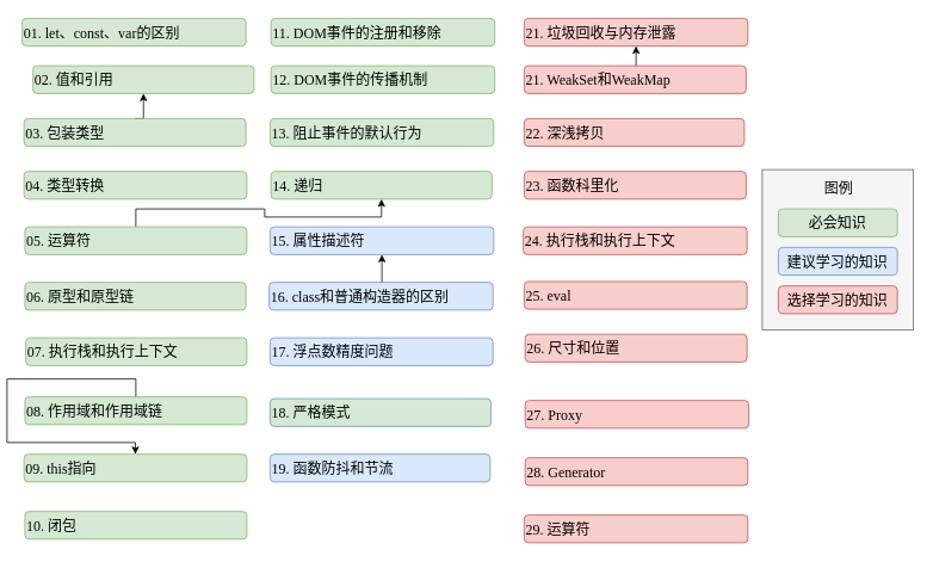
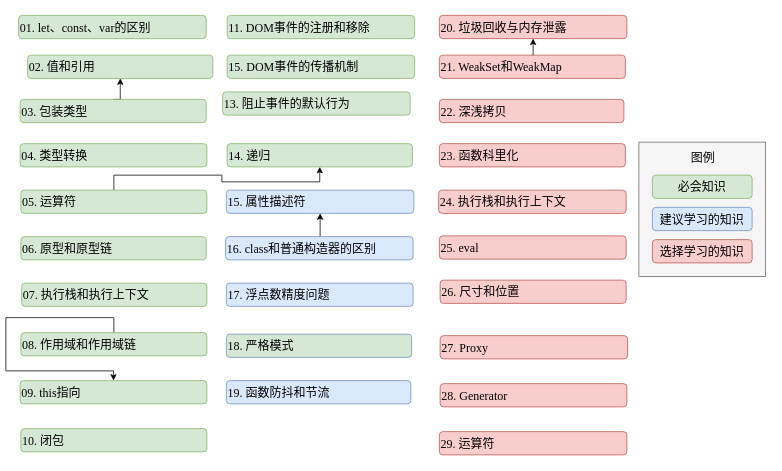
  <mxCell id="0" />
  <mxCell id="1" parent="0" />
  <mxCell id="2" value="&lt;font color=&quot;#000000&quot;&gt;02. 值和引用&lt;/font&gt;" style="rounded=1;whiteSpace=wrap;html=1;fillColor=#d5e8d4;strokeColor=#82b366;fontSize=16;fontFamily=Roboto Mono;align=left;" parent="1" vertex="1"><mxGeometry x="32" y="73" width="247" height="31" as="geometry" /></mxCell>
- <mxCell id="3" value="&lt;font color=&quot;#000000&quot;&gt;21. 垃圾回收与内存泄露&lt;/font&gt;" style="rounded=1;whiteSpace=wrap;html=1;fillColor=#f8cecc;strokeColor=#b85450;fontSize=16;fontFamily=Roboto Mono;align=left;" parent="1" vertex="1"><mxGeometry x="581" y="20" width="250" height="31" as="geometry" /></mxCell>
+ <mxCell id="3" value="&lt;font color=&quot;#000000&quot;&gt;20. 垃圾回收与内存泄露&lt;/font&gt;" style="rounded=1;whiteSpace=wrap;html=1;fillColor=#f8cecc;strokeColor=#b85450;fontSize=16;fontFamily=Roboto Mono;align=left;" parent="1" vertex="1"><mxGeometry x="581" y="20" width="250" height="31" as="geometry" /></mxCell>
  <mxCell id="4" value="&lt;font color=&quot;#000000&quot;&gt;10. 闭包&lt;/font&gt;" style="rounded=1;whiteSpace=wrap;html=1;fillColor=#d5e8d4;strokeColor=#82b366;fontSize=16;fontFamily=Roboto Mono;align=left;" parent="1" vertex="1"><mxGeometry x="23" y="571" width="248" height="31" as="geometry" /></mxCell>
  <mxCell id="5" value="&lt;font color=&quot;#000000&quot;&gt;22. 深浅拷贝&lt;/font&gt;" style="rounded=1;whiteSpace=wrap;html=1;fillColor=#f8cecc;strokeColor=#b85450;fontSize=16;fontFamily=Roboto Mono;align=left;" parent="1" vertex="1"><mxGeometry x="581" y="132" width="246" height="31" as="geometry" /></mxCell>
  <mxCell id="6" value="&lt;font color=&quot;#000000&quot;&gt;09. this指向&lt;/font&gt;" style="rounded=1;whiteSpace=wrap;html=1;fillColor=#d5e8d4;strokeColor=#82b366;fontSize=16;fontFamily=Roboto Mono;align=left;" parent="1" vertex="1"><mxGeometry x="22" y="507" width="249" height="31" as="geometry" /></mxCell>
  <mxCell id="7" value="&lt;font color=&quot;#000000&quot;&gt;15. 属性描述符&lt;/font&gt;" style="rounded=1;whiteSpace=wrap;html=1;fillColor=#dae8fc;strokeColor=#6c8ebf;fontSize=16;fontFamily=Roboto Mono;align=left;" parent="1" vertex="1"><mxGeometry x="297" y="253" width="250" height="31" as="geometry" /></mxCell>
  <mxCell id="8" style="edgeStyle=orthogonalEdgeStyle;rounded=0;orthogonalLoop=1;jettySize=auto;html=1;exitX=0.5;exitY=0;exitDx=0;exitDy=0;strokeColor=#000000;" edge="1" parent="1" source="9" target="6"><mxGeometry relative="1" as="geometry" /></mxCell>
  <mxCell id="9" value="&lt;font color=&quot;#000000&quot;&gt;08. 作用域和作用域链&lt;/font&gt;" style="rounded=1;whiteSpace=wrap;html=1;fillColor=#d5e8d4;strokeColor=#82b366;fontSize=16;fontFamily=Roboto Mono;align=left;" parent="1" vertex="1"><mxGeometry x="23" y="443" width="248" height="31" as="geometry" /></mxCell>
  <mxCell id="10" style="edgeStyle=orthogonalEdgeStyle;rounded=0;orthogonalLoop=1;jettySize=auto;html=1;exitX=0.5;exitY=0;exitDx=0;exitDy=0;strokeColor=#000000;" edge="1" parent="1" source="11" target="33"><mxGeometry relative="1" as="geometry" /></mxCell>
  <mxCell id="11" value="&lt;font color=&quot;#000000&quot;&gt;05. 运算符&lt;/font&gt;" style="rounded=1;whiteSpace=wrap;html=1;fillColor=#d5e8d4;strokeColor=#82b366;fontSize=16;fontFamily=Roboto Mono;align=left;" parent="1" vertex="1"><mxGeometry x="23" y="253" width="248" height="31" as="geometry" /></mxCell>
  <mxCell id="12" style="edgeStyle=orthogonalEdgeStyle;rounded=0;orthogonalLoop=1;jettySize=auto;html=1;exitX=0.5;exitY=0;exitDx=0;exitDy=0;entryX=0.5;entryY=1;entryDx=0;entryDy=0;strokeColor=#000000;" edge="1" parent="1" source="13" target="2"><mxGeometry relative="1" as="geometry" /></mxCell>
  <mxCell id="13" value="&lt;font color=&quot;#000000&quot;&gt;03. 包装类型&lt;/font&gt;" style="rounded=1;whiteSpace=wrap;html=1;fillColor=#d5e8d4;strokeColor=#82b366;fontSize=16;fontFamily=Roboto Mono;align=left;" parent="1" vertex="1"><mxGeometry x="22" y="132" width="248" height="31" as="geometry" /></mxCell>
  <mxCell id="14" value="&lt;font color=&quot;#000000&quot;&gt;18. 严格模式&lt;/font&gt;" style="rounded=1;whiteSpace=wrap;html=1;fillColor=#d5e8d4;strokeColor=#6c8ebf;fontSize=16;fontFamily=Roboto Mono;align=left;" parent="1" vertex="1"><mxGeometry x="297" y="445" width="247" height="31" as="geometry" /></mxCell>
  <mxCell id="15" value="&lt;font color=&quot;#000000&quot;&gt;17. 浮点数精度问题&lt;/font&gt;" style="rounded=1;whiteSpace=wrap;html=1;fillColor=#dae8fc;strokeColor=#6c8ebf;fontSize=16;fontFamily=Roboto Mono;align=left;" parent="1" vertex="1"><mxGeometry x="297" y="377" width="249" height="31" as="geometry" /></mxCell>
- <mxCell id="16" value="&lt;font color=&quot;#000000&quot;&gt;12. DOM事件的传播机制&lt;/font&gt;" style="rounded=1;whiteSpace=wrap;html=1;fillColor=#d5e8d4;strokeColor=#82b366;fontSize=16;fontFamily=Roboto Mono;align=left;" parent="1" vertex="1"><mxGeometry x="298" y="73" width="250" height="31" as="geometry" /></mxCell>
- <mxCell id="17" value="&lt;font color=&quot;#000000&quot;&gt;13. 阻止事件的默认行为&lt;/font&gt;" style="rounded=1;whiteSpace=wrap;html=1;fillColor=#d5e8d4;strokeColor=#82b366;fontSize=16;fontFamily=Roboto Mono;align=left;" parent="1" vertex="1"><mxGeometry x="297" y="132" width="250" height="31" as="geometry" /></mxCell>
+ <mxCell id="16" value="&lt;font color=&quot;#000000&quot;&gt;15. DOM事件的传播机制&lt;/font&gt;" style="rounded=1;whiteSpace=wrap;html=1;fillColor=#d5e8d4;strokeColor=#82b366;fontSize=16;fontFamily=Roboto Mono;align=left;" parent="1" vertex="1"><mxGeometry x="298" y="73" width="250" height="31" as="geometry" /></mxCell>
+ <mxCell id="17" value="&lt;font color=&quot;#000000&quot;&gt;13. 阻止事件的默认行为&lt;/font&gt;" style="rounded=1;whiteSpace=wrap;html=1;fillColor=#d5e8d4;strokeColor=#82b366;fontSize=16;fontFamily=Roboto Mono;align=left;" parent="1" vertex="1"><mxGeometry x="292" y="122" width="250" height="31" as="geometry" /></mxCell>
  <mxCell id="18" value="&lt;font color=&quot;#000000&quot;&gt;19. 函数防抖和节流&lt;/font&gt;" style="rounded=1;whiteSpace=wrap;html=1;fillColor=#dae8fc;strokeColor=#6c8ebf;fontSize=16;fontFamily=Roboto Mono;align=left;" parent="1" vertex="1"><mxGeometry x="297" y="507" width="246" height="31" as="geometry" /></mxCell>
  <mxCell id="19" value="&lt;font color=&quot;#000000&quot;&gt;01. let、const、var的区别&lt;/font&gt;" style="rounded=1;whiteSpace=wrap;html=1;fillColor=#d5e8d4;strokeColor=#82b366;fontSize=16;fontFamily=Roboto Mono;align=left;" parent="1" vertex="1"><mxGeometry x="20" y="20" width="250" height="31" as="geometry" /></mxCell>
  <mxCell id="20" style="edgeStyle=orthogonalEdgeStyle;rounded=0;orthogonalLoop=1;jettySize=auto;html=1;exitX=0.5;exitY=0;exitDx=0;exitDy=0;entryX=0.5;entryY=1;entryDx=0;entryDy=0;strokeColor=#000000;" edge="1" parent="1" source="21" target="7"><mxGeometry relative="1" as="geometry" /></mxCell>
  <mxCell id="21" value="&lt;font color=&quot;#000000&quot;&gt;16. class和普通构造器的区别&lt;/font&gt;" style="rounded=1;whiteSpace=wrap;html=1;fillColor=#dae8fc;strokeColor=#6c8ebf;fontSize=16;fontFamily=Roboto Mono;align=left;" parent="1" vertex="1"><mxGeometry x="296" y="315" width="250" height="31" as="geometry" /></mxCell>
  <mxCell id="22" value="&lt;font color=&quot;#000000&quot;&gt;11. DOM事件的注册和移除&lt;/font&gt;" style="rounded=1;whiteSpace=wrap;html=1;fillColor=#d5e8d4;strokeColor=#82b366;fontSize=16;fontFamily=Roboto Mono;align=left;" parent="1" vertex="1"><mxGeometry x="298" y="20" width="250" height="31" as="geometry" /></mxCell>
  <mxCell id="23" value="&lt;font color=&quot;#000000&quot;&gt;26. 尺寸和位置&lt;/font&gt;" style="rounded=1;whiteSpace=wrap;html=1;fontSize=16;fontFamily=Roboto Mono;fillColor=#F8CECC;strokeColor=#B85450;align=left;" parent="1" vertex="1"><mxGeometry x="582" y="373" width="248" height="31" as="geometry" /></mxCell>
  <mxCell id="24" style="edgeStyle=orthogonalEdgeStyle;rounded=0;orthogonalLoop=1;jettySize=auto;html=1;exitX=0.5;exitY=0;exitDx=0;exitDy=0;entryX=0.5;entryY=1;entryDx=0;entryDy=0;strokeColor=#000000;" edge="1" parent="1" source="25" target="3"><mxGeometry relative="1" as="geometry" /></mxCell>
  <mxCell id="25" value="&lt;font color=&quot;#000000&quot;&gt;21. WeakSet和WeakMap&lt;/font&gt;" style="rounded=1;whiteSpace=wrap;html=1;fillColor=#f8cecc;strokeColor=#b85450;fontSize=16;fontFamily=Roboto Mono;align=left;" parent="1" vertex="1"><mxGeometry x="581" y="73" width="248" height="31" as="geometry" /></mxCell>
  <mxCell id="26" value="&lt;font color=&quot;#000000&quot;&gt;24. 执行栈和执行上下文&lt;/font&gt;" style="rounded=1;whiteSpace=wrap;html=1;fillColor=#f8cecc;strokeColor=#b85450;fontSize=16;fontFamily=Roboto Mono;align=left;" parent="1" vertex="1"><mxGeometry x="580" y="253" width="250" height="31" as="geometry" /></mxCell>
  <mxCell id="27" value="&lt;font color=&quot;#000000&quot;&gt;28. Generator&lt;/font&gt;" style="rounded=1;whiteSpace=wrap;html=1;fillColor=#f8cecc;strokeColor=#b85450;fontSize=16;fontFamily=Roboto Mono;align=left;" parent="1" vertex="1"><mxGeometry x="582" y="511" width="249" height="31" as="geometry" /></mxCell>
  <mxCell id="28" value="&lt;font color=&quot;#000000&quot;&gt;27. Proxy&lt;/font&gt;" style="rounded=1;whiteSpace=wrap;html=1;fillColor=#f8cecc;strokeColor=#b85450;fontSize=16;fontFamily=Roboto Mono;align=left;" parent="1" vertex="1"><mxGeometry x="582" y="447" width="250" height="31" as="geometry" /></mxCell>
  <mxCell id="29" value="&lt;font color=&quot;#000000&quot;&gt;29. 运算符&lt;/font&gt;" style="rounded=1;whiteSpace=wrap;html=1;fillColor=#f8cecc;strokeColor=#b85450;fontSize=16;fontFamily=Roboto Mono;align=left;" parent="1" vertex="1"><mxGeometry x="581" y="575" width="250" height="31" as="geometry" /></mxCell>
  <mxCell id="30" value="&lt;font color=&quot;#000000&quot;&gt;23. 函数科里化&lt;/font&gt;" style="rounded=1;whiteSpace=wrap;html=1;fillColor=#f8cecc;strokeColor=#b85450;fontSize=16;fontFamily=Roboto Mono;align=left;" parent="1" vertex="1"><mxGeometry x="581" y="191" width="248" height="31" as="geometry" /></mxCell>
  <mxCell id="31" value="&lt;font color=&quot;#000000&quot;&gt;25. eval&lt;/font&gt;" style="rounded=1;whiteSpace=wrap;html=1;fontSize=16;fontFamily=Roboto Mono;fillColor=#F8CECC;strokeColor=#B85450;align=left;" parent="1" vertex="1"><mxGeometry x="581" y="314" width="249" height="31" as="geometry" /></mxCell>
  <mxCell id="32" value="&lt;font color=&quot;#000000&quot;&gt;06. 原型和原型链&lt;/font&gt;" style="rounded=1;whiteSpace=wrap;html=1;fillColor=#d5e8d4;strokeColor=#82b366;fontSize=16;fontFamily=Roboto Mono;align=left;" parent="1" vertex="1"><mxGeometry x="23" y="315" width="247" height="31" as="geometry" /></mxCell>
  <mxCell id="33" value="&lt;font color=&quot;#000000&quot;&gt;14. 递归&lt;/font&gt;" style="rounded=1;whiteSpace=wrap;html=1;fillColor=#d5e8d4;strokeColor=#82b366;fontSize=16;fontFamily=Roboto Mono;align=left;" parent="1" vertex="1"><mxGeometry x="298" y="191" width="247" height="31" as="geometry" /></mxCell>
  <mxCell id="34" value="&lt;font color=&quot;#000000&quot;&gt;07. 执行栈和执行上下文&lt;/font&gt;" style="rounded=1;whiteSpace=wrap;html=1;fillColor=#d5e8d4;strokeColor=#82b366;fontSize=16;fontFamily=Roboto Mono;align=left;" parent="1" vertex="1"><mxGeometry x="24" y="377" width="247" height="31" as="geometry" /></mxCell>
  <mxCell id="35" value="&lt;font color=&quot;#000000&quot;&gt;04. 类型转换&lt;/font&gt;" style="rounded=1;whiteSpace=wrap;html=1;fillColor=#d5e8d4;strokeColor=#82b366;fontSize=16;fontFamily=Roboto Mono;align=left;" parent="1" vertex="1"><mxGeometry x="22" y="191" width="249" height="31" as="geometry" /></mxCell>
  <mxCell id="36" value="" style="rounded=0;whiteSpace=wrap;html=1;fontFamily=Roboto Mono;fontSize=16;fillColor=#f5f5f5;strokeColor=#666666;fontColor=#333333;" parent="1" vertex="1"><mxGeometry x="847" y="189" width="169" height="179" as="geometry" /></mxCell>
  <mxCell id="37" value="&lt;font color=&quot;#000000&quot;&gt;图例&lt;/font&gt;" style="text;html=1;align=center;verticalAlign=middle;resizable=0;points=[];autosize=1;strokeColor=none;fontSize=16;fontFamily=Roboto Mono;" parent="1" vertex="1"><mxGeometry x="910.5" y="198" width="42" height="23" as="geometry" /></mxCell>
  <mxCell id="38" value="&lt;font color=&quot;#000000&quot;&gt;必会知识&lt;/font&gt;" style="rounded=1;whiteSpace=wrap;html=1;fillColor=#d5e8d4;strokeColor=#82b366;fontSize=16;fontFamily=Roboto Mono;" parent="1" vertex="1"><mxGeometry x="865" y="233" width="133" height="31" as="geometry" /></mxCell>
  <mxCell id="39" value="&lt;font color=&quot;#000000&quot;&gt;建议学习的知识&lt;/font&gt;" style="rounded=1;whiteSpace=wrap;html=1;fillColor=#dae8fc;strokeColor=#6c8ebf;fontSize=16;fontFamily=Roboto Mono;" parent="1" vertex="1"><mxGeometry x="865" y="276" width="133" height="31" as="geometry" /></mxCell>
  <mxCell id="40" value="&lt;font color=&quot;#000000&quot;&gt;选择学习的知识&lt;/font&gt;" style="rounded=1;whiteSpace=wrap;html=1;fillColor=#f8cecc;strokeColor=#b85450;fontSize=16;fontFamily=Roboto Mono;" parent="1" vertex="1"><mxGeometry x="865" y="319" width="133" height="31" as="geometry" /></mxCell>
